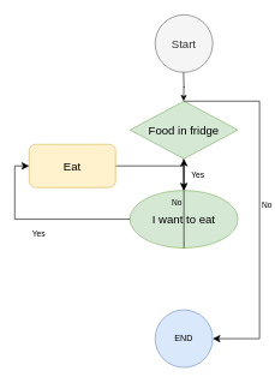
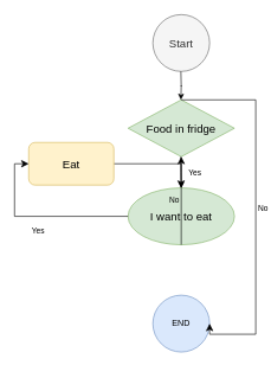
  <mxCell id="0" />
  <mxCell id="1" parent="0" />
  <mxCell id="2" value="&lt;font style=&quot;font-size: 16px;&quot;&gt;Start&lt;/font&gt;" style="ellipse;whiteSpace=wrap;html=1;aspect=fixed;fillColor=#f5f5f5;fontColor=#333333;strokeColor=#666666;" parent="1" vertex="1"><mxGeometry x="215" y="20" width="80" height="80" as="geometry" /></mxCell>
- <mxCell id="3" value="END" style="ellipse;whiteSpace=wrap;html=1;aspect=fixed;fillColor=#dae8fc;strokeColor=#6c8ebf;" parent="1" vertex="1"><mxGeometry x="215" y="430" width="80" height="80" as="geometry" /></mxCell>
+ <mxCell id="3" value="END" style="ellipse;whiteSpace=wrap;html=1;aspect=fixed;fillColor=#dae8fc;strokeColor=#6c8ebf;" parent="1" vertex="1"><mxGeometry x="215" y="415" width="80" height="80" as="geometry" /></mxCell>
  <mxCell id="4" value="" style="edgeStyle=orthogonalEdgeStyle;rounded=0;orthogonalLoop=1;jettySize=auto;html=1;" edge="1" parent="1" source="5" target="7"><mxGeometry relative="1" as="geometry" /></mxCell>
  <mxCell id="5" value="Eat" style="rounded=1;whiteSpace=wrap;html=1;fontSize=16;fillColor=#fff2cc;strokeColor=#d6b656;" parent="1" vertex="1"><mxGeometry x="40" y="200" width="120" height="60" as="geometry" /></mxCell>
  <mxCell id="6" value="Food in fridge" style="rhombus;whiteSpace=wrap;html=1;fontSize=16;fillColor=#d5e8d4;strokeColor=#82b366;" parent="1" vertex="1"><mxGeometry x="180" y="140" width="150" height="80" as="geometry" /></mxCell>
  <mxCell id="7" value="I want to eat" style="ellipse;whiteSpace=wrap;html=1;fontSize=16;fillColor=#d5e8d4;strokeColor=#82b366;" parent="1" vertex="1"><mxGeometry x="180" y="264" width="150" height="80" as="geometry" /></mxCell>
  <mxCell id="8" value="" style="edgeStyle=orthogonalEdgeStyle;rounded=0;orthogonalLoop=1;jettySize=auto;html=1;fontSize=16;endArrow=classic;endFill=1;" parent="1" edge="1"><mxGeometry relative="1" as="geometry"><mxPoint x="254.5" y="100" as="sourcePoint" /><mxPoint x="254.5" y="140" as="targetPoint" /></mxGeometry></mxCell>
  <mxCell id="9" value="Yes" style="rounded=0;html=1;jettySize=auto;orthogonalLoop=1;fontSize=11;endArrow=classic;endFill=1;endSize=8;strokeWidth=1;shadow=0;labelBackgroundColor=none;edgeStyle=orthogonalEdgeStyle;entryX=0.5;entryY=0;entryDx=0;entryDy=0;" parent="1" edge="1" target="7"><mxGeometry y="20" relative="1" as="geometry"><mxPoint as="offset" /><mxPoint x="254.5" y="220" as="sourcePoint" /><mxPoint x="254.5" y="260" as="targetPoint" /><Array as="points"><mxPoint x="255" y="242" /><mxPoint x="255" y="242" /></Array></mxGeometry></mxCell>
  <mxCell id="10" value="No" style="rounded=0;html=1;jettySize=auto;orthogonalLoop=1;fontSize=11;endArrow=classic;endFill=1;endSize=8;strokeWidth=1;shadow=0;labelBackgroundColor=none;entryX=1;entryY=0.5;entryDx=0;entryDy=0;edgeStyle=orthogonalEdgeStyle;" parent="1" source="6" target="3" edge="1"><mxGeometry y="10" relative="1" as="geometry"><mxPoint as="offset" /><mxPoint x="470" y="179.5" as="sourcePoint" /><mxPoint x="510" y="380" as="targetPoint" /><Array as="points"><mxPoint x="360" y="140" /><mxPoint x="360" y="470" /></Array></mxGeometry></mxCell>
  <mxCell id="11" value="No" style="rounded=0;html=1;jettySize=auto;orthogonalLoop=1;fontSize=11;endArrow=classic;endFill=1;endSize=8;strokeWidth=1;shadow=0;labelBackgroundColor=none;exitX=0.5;exitY=1;exitDx=0;exitDy=0;" parent="1" edge="1" target="6" source="7"><mxGeometry y="10" relative="1" as="geometry"><mxPoint as="offset" /><mxPoint x="260" y="350" as="sourcePoint" /><mxPoint x="250" y="430" as="targetPoint" /></mxGeometry></mxCell>
  <mxCell id="12" value="Yes" style="rounded=0;html=1;jettySize=auto;orthogonalLoop=1;fontSize=11;endArrow=classic;endFill=1;endSize=8;strokeWidth=1;shadow=0;labelBackgroundColor=none;edgeStyle=orthogonalEdgeStyle;entryX=0;entryY=0.5;entryDx=0;entryDy=0;exitX=0;exitY=0.5;exitDx=0;exitDy=0;" parent="1" source="7" edge="1" target="5"><mxGeometry y="20" relative="1" as="geometry"><mxPoint as="offset" /><mxPoint x="170" y="304" as="sourcePoint" /><mxPoint x="190" y="120" as="targetPoint" /><Array as="points"><mxPoint x="180" y="304" /><mxPoint x="20" y="304" /><mxPoint x="20" y="230" /></Array></mxGeometry></mxCell>
